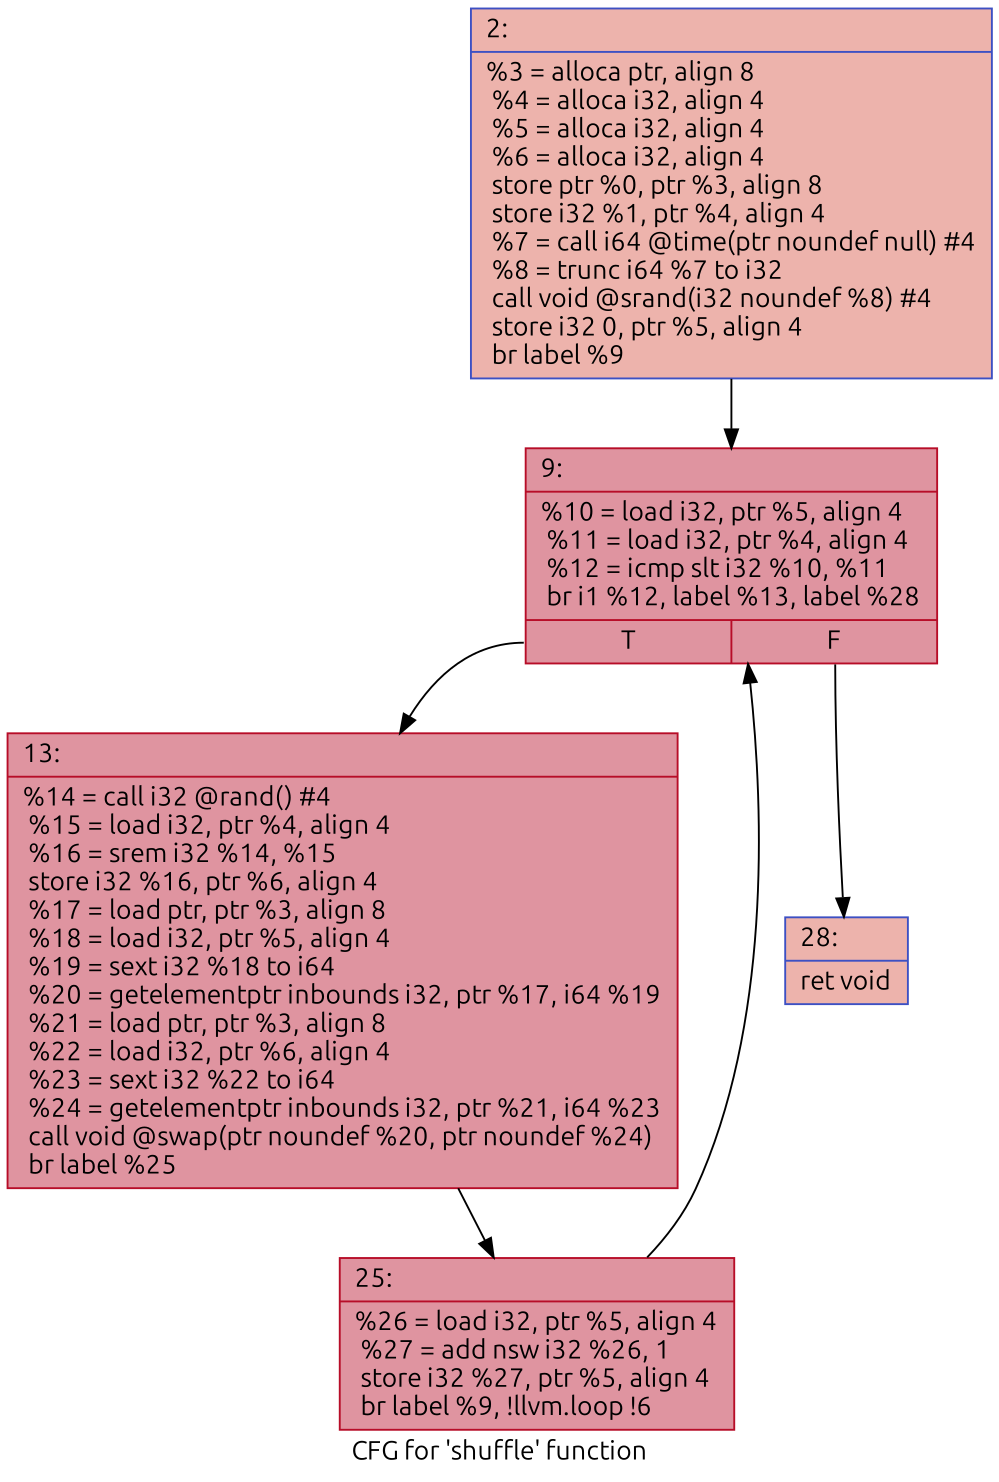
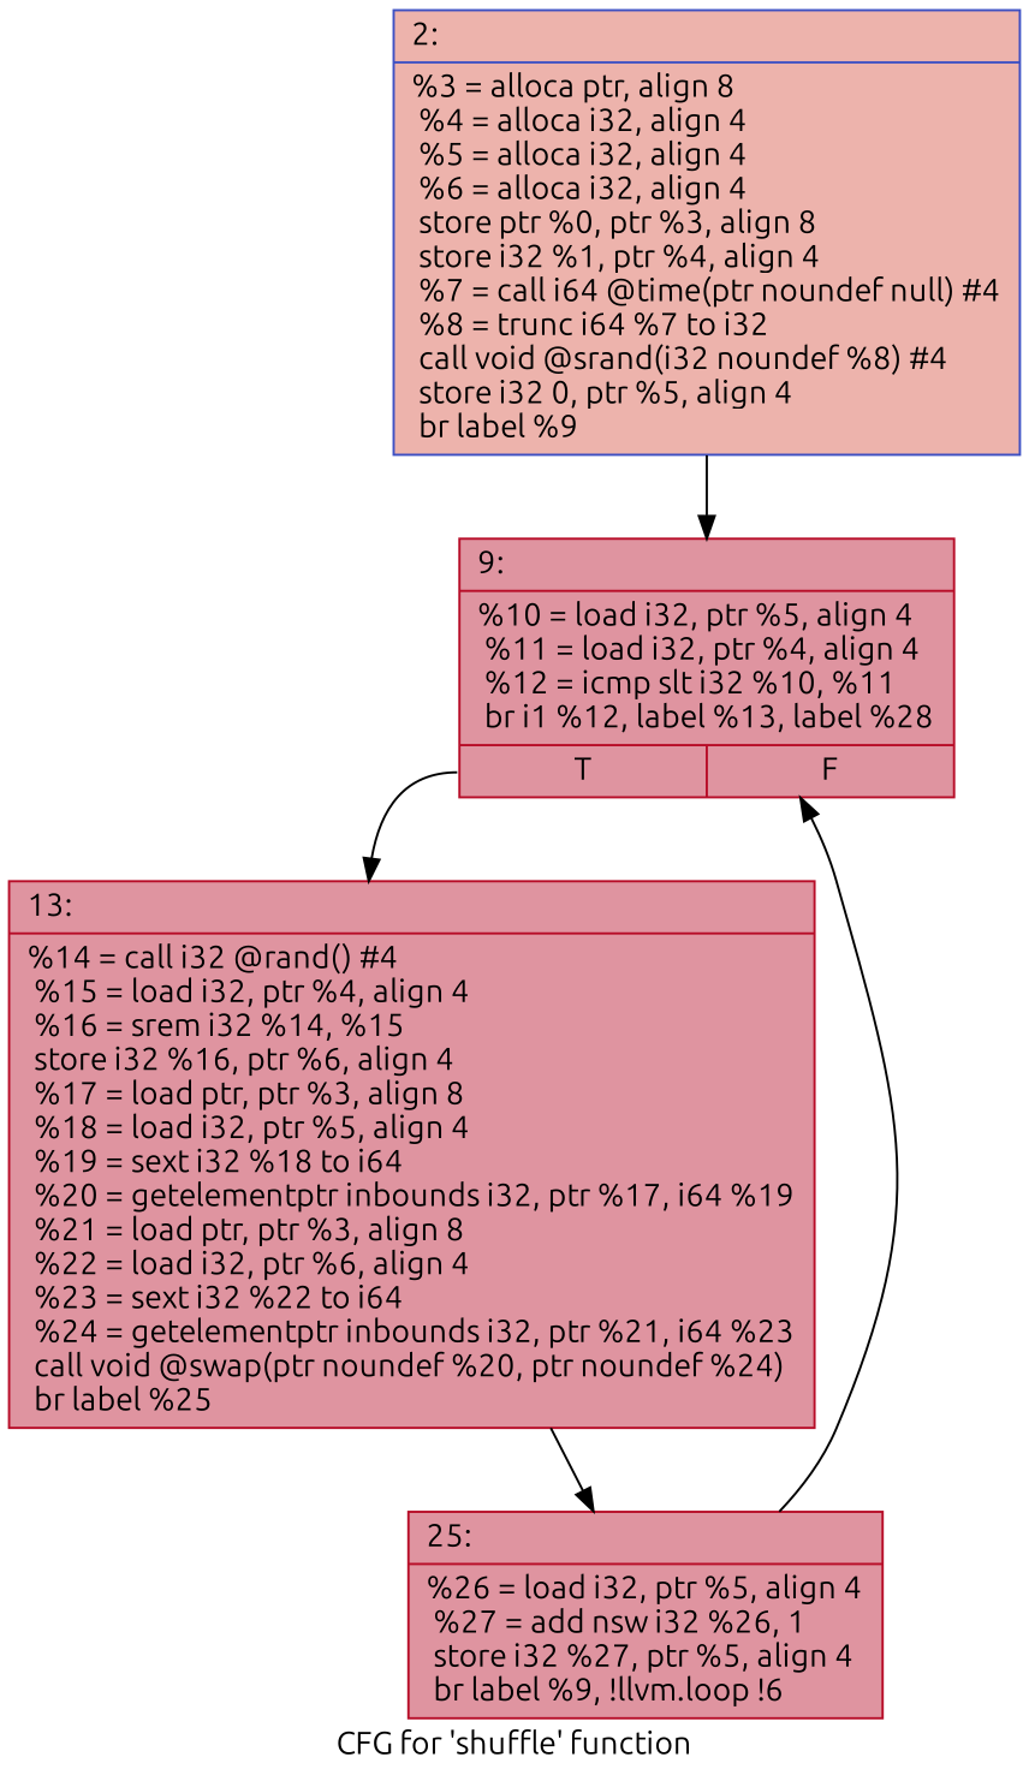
  digraph {
    label="CFG for 'shuffle' function"
    fontname=Ubuntu
    node [color="#b70d28ff" fillcolor="#b70d2870" fontname=Ubuntu shape=record style=filled]
    edge [fontname=Ubuntu]
    n1 [color="#3d50c3ff" fillcolor="#d6524470" label="{2:\l|  %3 = alloca ptr, align 8\l  %4 = alloca i32, align 4\l  %5 = alloca i32, align 4\l  %6 = alloca i32, align 4\l  store ptr %0, ptr %3, align 8\l  store i32 %1, ptr %4, align 4\l  %7 = call i64 @time(ptr noundef null) #4\l  %8 = trunc i64 %7 to i32\l  call void @srand(i32 noundef %8) #4\l  store i32 0, ptr %5, align 4\l  br label %9\l}"]
    n2 [label="{9:\l|  %10 = load i32, ptr %5, align 4\l  %11 = load i32, ptr %4, align 4\l  %12 = icmp slt i32 %10, %11\l  br i1 %12, label %13, label %28\l|{<s0>T|<s1>F}}"]
    n3 [label="{13:\l|  %14 = call i32 @rand() #4\l  %15 = load i32, ptr %4, align 4\l  %16 = srem i32 %14, %15\l  store i32 %16, ptr %6, align 4\l  %17 = load ptr, ptr %3, align 8\l  %18 = load i32, ptr %5, align 4\l  %19 = sext i32 %18 to i64\l  %20 = getelementptr inbounds i32, ptr %17, i64 %19\l  %21 = load ptr, ptr %3, align 8\l  %22 = load i32, ptr %6, align 4\l  %23 = sext i32 %22 to i64\l  %24 = getelementptr inbounds i32, ptr %21, i64 %23\l  call void @swap(ptr noundef %20, ptr noundef %24)\l  br label %25\l}"]
-   n4 [color="#3d50c3ff" fillcolor="#d6524470" label="{28:\l|  ret void\l}"]
    n5 [label="{25:\l|  %26 = load i32, ptr %5, align 4\l  %27 = add nsw i32 %26, 1\l  store i32 %27, ptr %5, align 4\l  br label %9, !llvm.loop !6\l}"]
    n1 -> n2
    n2 -> n3 [tailport=s0]
-   n2 -> n4 [tailport=s1]
    n3 -> n5
    n5 -> n2
  }
